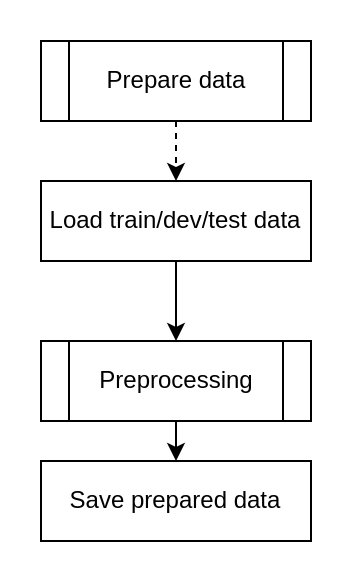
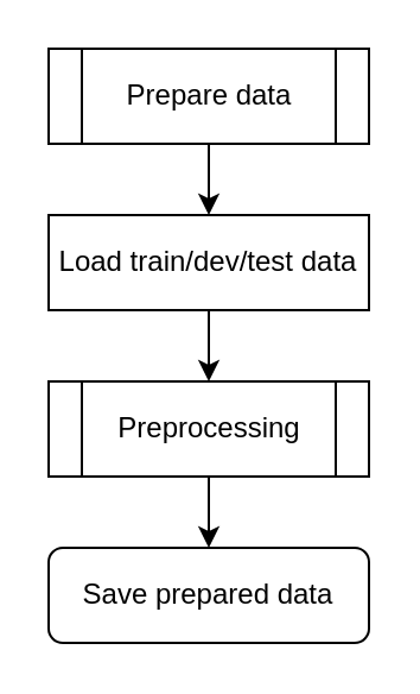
  <mxCell id="0" />
  <mxCell id="1" parent="0" />
  <mxCell id="2" value="Prepare data" style="shape=process;whiteSpace=wrap;html=1;backgroundOutline=1;" parent="1" vertex="1"><mxGeometry x="20" y="20" width="135" height="40" as="geometry" /></mxCell>
  <mxCell id="3" value="Load train/dev/test data" style="rounded=0;whiteSpace=wrap;html=1;" parent="1" vertex="1"><mxGeometry x="20" y="90" width="135" height="40" as="geometry" /></mxCell>
- <mxCell id="4" value="Preprocessing" style="shape=process;whiteSpace=wrap;html=1;backgroundOutline=1;" parent="1" vertex="1"><mxGeometry x="20" y="170" width="135" height="40" as="geometry" /></mxCell>
- <mxCell id="5" value="Save prepared data" style="rounded=0;whiteSpace=wrap;html=1;" parent="1" vertex="1"><mxGeometry x="20" y="230" width="135" height="40" as="geometry" /></mxCell>
- <mxCell id="6" value="" style="endArrow=classic;html=1;exitX=0.5;exitY=1;exitDx=0;exitDy=0;entryX=0.5;entryY=0;entryDx=0;entryDy=0;dashed=1;" parent="1" source="2" target="3" edge="1"><mxGeometry width="50" height="50" relative="1" as="geometry"><mxPoint x="205" y="170" as="sourcePoint" /><mxPoint x="255" y="120" as="targetPoint" /></mxGeometry></mxCell>
+ <mxCell id="4" value="Preprocessing" style="shape=process;whiteSpace=wrap;html=1;backgroundOutline=1;" parent="1" vertex="1"><mxGeometry x="20" y="160" width="135" height="40" as="geometry" /></mxCell>
+ <mxCell id="5" value="Save prepared data" style="whiteSpace=wrap;html=1;rounded=1;" parent="1" vertex="1"><mxGeometry x="20" y="230" width="135" height="40" as="geometry" /></mxCell>
+ <mxCell id="6" value="" style="endArrow=classic;html=1;exitX=0.5;exitY=1;exitDx=0;exitDy=0;entryX=0.5;entryY=0;entryDx=0;entryDy=0;" parent="1" source="2" target="3" edge="1"><mxGeometry width="50" height="50" relative="1" as="geometry"><mxPoint x="205" y="170" as="sourcePoint" /><mxPoint x="255" y="120" as="targetPoint" /></mxGeometry></mxCell>
  <mxCell id="7" value="" style="endArrow=classic;html=1;exitX=0.5;exitY=1;exitDx=0;exitDy=0;entryX=0.5;entryY=0;entryDx=0;entryDy=0;" parent="1" source="3" target="4" edge="1"><mxGeometry width="50" height="50" relative="1" as="geometry"><mxPoint x="105" y="260" as="sourcePoint" /><mxPoint x="165" y="270" as="targetPoint" /></mxGeometry></mxCell>
  <mxCell id="8" value="" style="endArrow=classic;html=1;exitX=0.5;exitY=1;exitDx=0;exitDy=0;entryX=0.5;entryY=0;entryDx=0;entryDy=0;" parent="1" source="4" target="5" edge="1"><mxGeometry width="50" height="50" relative="1" as="geometry"><mxPoint x="124.5" y="390" as="sourcePoint" /><mxPoint x="165" y="420" as="targetPoint" /></mxGeometry></mxCell>
